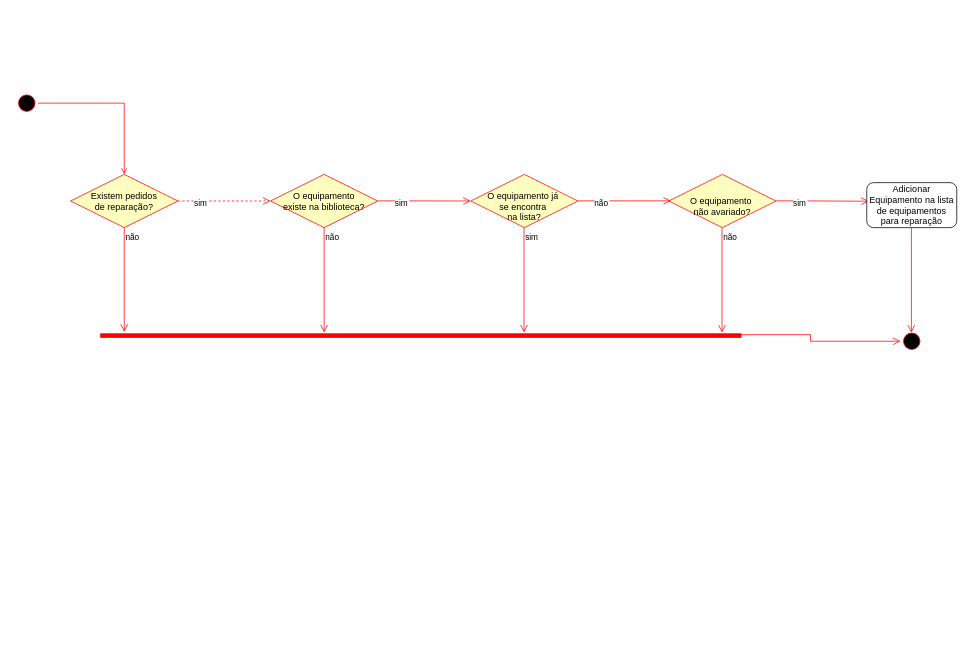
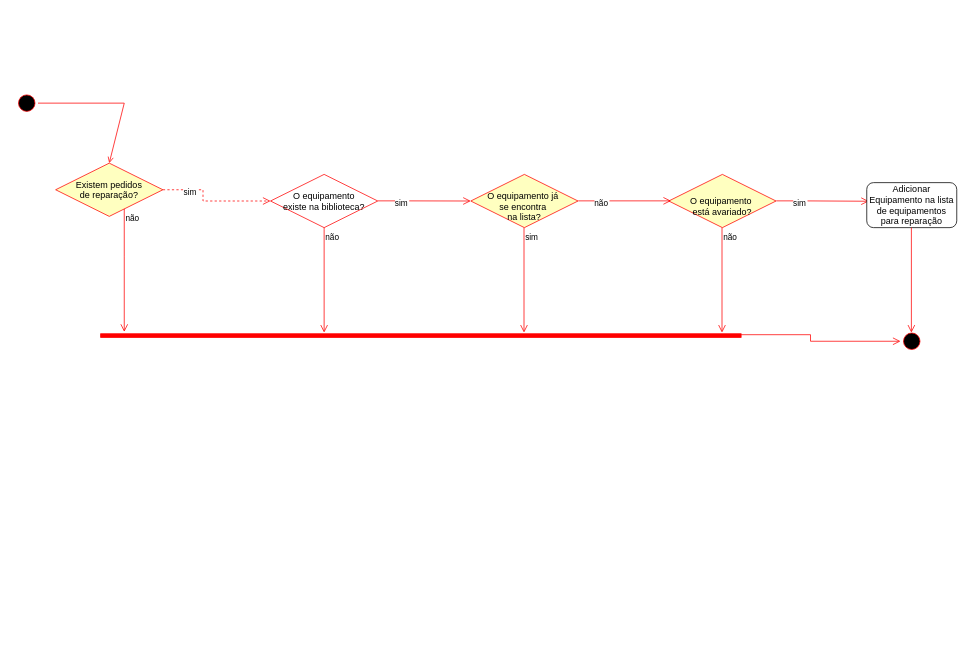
  <mxCell id="0" />
  <mxCell id="1" parent="0" />
  <mxCell id="2" value="" style="ellipse;shape=startState;fillColor=#000000;strokeColor=#ff0000;" vertex="1" parent="1"><mxGeometry x="20" y="122" width="30" height="30" as="geometry" /></mxCell>
- <mxCell id="3" value="&#10;Existem pedidos&#10;de reparação?&#10;" style="rhombus;fillColor=#ffffc0;strokeColor=#ff0000;" vertex="1" parent="1"><mxGeometry x="93.5" y="232" width="143" height="71" as="geometry" /></mxCell>
- <mxCell id="4" value="&#10;O equipamento &#10;existe na biblioteca?&#10;" style="rhombus;fillColor=#ffffc0;strokeColor=#ff0000;" vertex="1" parent="1"><mxGeometry x="360" y="232" width="143" height="71" as="geometry" /></mxCell>
+ <mxCell id="3" value="&#10;Existem pedidos&#10;de reparação?&#10;" style="rhombus;fillColor=#ffffc0;strokeColor=#ff0000;" vertex="1" parent="1"><mxGeometry x="73.5" y="217" width="143" height="71" as="geometry" /></mxCell>
+ <mxCell id="4" value="&#10;O equipamento &#10;existe na biblioteca?&#10;" style="rhombus;fillColor=#ffffff;strokeColor=#ff0000;" vertex="1" parent="1"><mxGeometry x="360" y="232" width="143" height="71" as="geometry" /></mxCell>
  <mxCell id="5" value="não" style="edgeStyle=elbowEdgeStyle;elbow=horizontal;align=left;verticalAlign=top;endArrow=open;endSize=8;strokeColor=#FF0000;endFill=1;rounded=0" edge="1" parent="1" source="3"><mxGeometry x="-1" relative="1" as="geometry"><mxPoint x="165" y="442" as="targetPoint" /><Array as="points"><mxPoint x="165" y="342" /><mxPoint x="160" y="362" /></Array></mxGeometry></mxCell>
  <mxCell id="6" value="" style="endArrow=open;strokeColor=#FF0000;endFill=1;rounded=0;exitX=1;exitY=0.5;exitDx=0;exitDy=0;entryX=0.5;entryY=0;entryDx=0;entryDy=0;" edge="1" parent="1" source="2" target="3"><mxGeometry relative="1" as="geometry"><mxPoint x="160" y="222" as="targetPoint" /><Array as="points"><mxPoint x="165" y="137" /></Array></mxGeometry></mxCell>
  <mxCell id="7" value="" style="whiteSpace=wrap;strokeColor=#FF0000;fillColor=#FF0000;rotation=-90;" vertex="1" parent="1"><mxGeometry x="558" y="20" width="5" height="854" as="geometry" /></mxCell>
  <mxCell id="8" value="não" style="edgeStyle=elbowEdgeStyle;elbow=horizontal;align=left;verticalAlign=top;endArrow=open;endSize=8;strokeColor=#FF0000;endFill=1;rounded=0;exitX=0.5;exitY=1;exitDx=0;exitDy=0;" edge="1" parent="1" source="4"><mxGeometry x="-1" relative="1" as="geometry"><mxPoint x="431.5" y="443" as="targetPoint" /><mxPoint x="432" y="315.5" as="sourcePoint" /><Array as="points"><mxPoint x="431.5" y="305.5" /></Array></mxGeometry></mxCell>
  <mxCell id="9" value="sim" style="edgeStyle=elbowEdgeStyle;elbow=horizontal;align=left;verticalAlign=top;endArrow=open;endSize=8;strokeColor=#FF0000;endFill=1;rounded=0;exitX=1;exitY=0.5;exitDx=0;exitDy=0;entryX=0;entryY=0.5;entryDx=0;entryDy=0;dashed=1;" edge="1" parent="1" source="3" target="4"><mxGeometry x="-0.669" y="10" relative="1" as="geometry"><mxPoint x="371.517" y="167.138" as="targetPoint" /><mxPoint x="290" y="261.755" as="sourcePoint" /><Array as="points"><mxPoint x="270" y="268" /></Array><mxPoint as="offset" /></mxGeometry></mxCell>
  <mxCell id="10" value="&#10;&#10;O equipamento já &#10;se encontra &#10;na lista?&#10;" style="rhombus;fillColor=#ffffc0;strokeColor=#ff0000;" vertex="1" parent="1"><mxGeometry x="627" y="232" width="143" height="71" as="geometry" /></mxCell>
  <mxCell id="11" value="sim" style="edgeStyle=elbowEdgeStyle;elbow=horizontal;align=left;verticalAlign=top;endArrow=open;endSize=8;strokeColor=#FF0000;endFill=1;rounded=0;exitX=1;exitY=0.5;exitDx=0;exitDy=0;entryX=0;entryY=0.5;entryDx=0;entryDy=0;" edge="1" parent="1" target="10"><mxGeometry x="-0.669" y="10" relative="1" as="geometry"><mxPoint x="638.517" y="167.138" as="targetPoint" /><mxPoint x="503.167" y="267.333" as="sourcePoint" /><Array as="points"><mxPoint x="537" y="268" /></Array><mxPoint as="offset" /></mxGeometry></mxCell>
- <mxCell id="12" value="&#10;&#10;O equipamento &#10;não avariado?&#10;" style="rhombus;fillColor=#ffffc0;strokeColor=#ff0000;" vertex="1" parent="1"><mxGeometry x="891" y="232" width="143" height="71" as="geometry" /></mxCell>
+ <mxCell id="12" value="&#10;&#10;O equipamento &#10;está avariado?&#10;" style="rhombus;fillColor=#ffffc0;strokeColor=#ff0000;" vertex="1" parent="1"><mxGeometry x="891" y="232" width="143" height="71" as="geometry" /></mxCell>
  <mxCell id="13" value="não" style="edgeStyle=elbowEdgeStyle;elbow=horizontal;align=left;verticalAlign=top;endArrow=open;endSize=8;strokeColor=#FF0000;endFill=1;rounded=0;exitX=1;exitY=0.5;exitDx=0;exitDy=0;entryX=0;entryY=0.5;entryDx=0;entryDy=0;" edge="1" parent="1"><mxGeometry x="-0.669" y="10" relative="1" as="geometry"><mxPoint x="894" y="267.333" as="targetPoint" /><mxPoint x="770.167" y="267.333" as="sourcePoint" /><Array as="points"><mxPoint x="804" y="268" /></Array><mxPoint as="offset" /></mxGeometry></mxCell>
  <mxCell id="14" value="sim" style="edgeStyle=elbowEdgeStyle;elbow=horizontal;align=left;verticalAlign=top;endArrow=open;endSize=8;strokeColor=#FF0000;endFill=1;rounded=0;exitX=1;exitY=0.5;exitDx=0;exitDy=0;entryX=0;entryY=0.5;entryDx=0;entryDy=0;" edge="1" parent="1"><mxGeometry x="-0.669" y="10" relative="1" as="geometry"><mxPoint x="1157.69" y="267.828" as="targetPoint" /><mxPoint x="1034.167" y="267.333" as="sourcePoint" /><Array as="points"><mxPoint x="1068" y="268" /></Array><mxPoint as="offset" /></mxGeometry></mxCell>
  <mxCell id="15" value="Adicionar Equipamento na lista de equipamentos para reparação" style="rounded=1;whiteSpace=wrap;html=1;" vertex="1" parent="1"><mxGeometry x="1155" y="243" width="120" height="60" as="geometry" /></mxCell>
  <mxCell id="16" value="sim" style="edgeStyle=elbowEdgeStyle;elbow=horizontal;align=left;verticalAlign=top;endArrow=open;endSize=8;strokeColor=#FF0000;endFill=1;rounded=0;exitX=0.5;exitY=1;exitDx=0;exitDy=0;" edge="1" parent="1"><mxGeometry x="-1" relative="1" as="geometry"><mxPoint x="698" y="443" as="targetPoint" /><mxPoint x="698.017" y="303" as="sourcePoint" /><Array as="points"><mxPoint x="698" y="305.5" /></Array></mxGeometry></mxCell>
  <mxCell id="17" value="não" style="edgeStyle=elbowEdgeStyle;elbow=horizontal;align=left;verticalAlign=top;endArrow=open;endSize=8;strokeColor=#FF0000;endFill=1;rounded=0;exitX=0.5;exitY=1;exitDx=0;exitDy=0;" edge="1" parent="1"><mxGeometry x="-1" relative="1" as="geometry"><mxPoint x="962" y="443" as="targetPoint" /><mxPoint x="962.017" y="303" as="sourcePoint" /><Array as="points"><mxPoint x="962" y="305.5" /></Array></mxGeometry></mxCell>
  <mxCell id="18" value="" style="ellipse;shape=startState;fillColor=#000000;strokeColor=#ff0000;" vertex="1" parent="1"><mxGeometry x="1200" y="439.5" width="30" height="30" as="geometry" /></mxCell>
  <mxCell id="19" value="" style="edgeStyle=elbowEdgeStyle;elbow=horizontal;align=left;verticalAlign=top;endArrow=open;endSize=8;strokeColor=#FF0000;endFill=1;rounded=0;exitX=0.5;exitY=1;exitDx=0;exitDy=0;" edge="1" parent="1"><mxGeometry x="-1" relative="1" as="geometry"><mxPoint x="1214.5" y="443" as="targetPoint" /><mxPoint x="1214.517" y="303" as="sourcePoint" /><Array as="points"><mxPoint x="1214.5" y="305.5" /></Array></mxGeometry></mxCell>
  <mxCell id="20" value="" style="edgeStyle=elbowEdgeStyle;elbow=horizontal;align=left;verticalAlign=top;endArrow=open;endSize=8;strokeColor=#FF0000;endFill=1;rounded=0;exitX=0.75;exitY=1;exitDx=0;exitDy=0;entryX=0;entryY=0.5;entryDx=0;entryDy=0;" edge="1" parent="1" source="7" target="18"><mxGeometry x="-1" relative="1" as="geometry"><mxPoint x="1170" y="382" as="targetPoint" /><mxPoint x="1080.017" y="342" as="sourcePoint" /><Array as="points"><mxPoint x="1080" y="344.5" /></Array></mxGeometry></mxCell>
